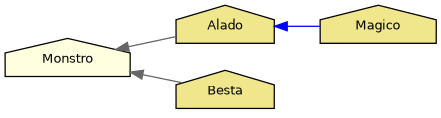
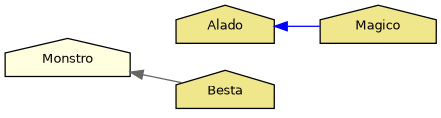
  digraph {
    rankdir=LR
    node [color=black fillcolor=khaki fontname=Helvetica fontsize=10 shape=house style=filled]
    edge [color=gray40 dir=back fontname=Helvetica fontsize=10 labelfontname=Helvetica labelfontsize=10 style=solid]
    n1 [fillcolor=lightyellow height=0.2 label=Monstro width=0.4]
    n2 [height=0.2 label=Alado width=0.4]
    n3 [height=0.2 label=Besta width=0.4]
    n4 [height=0.2 label=Magico width=0.4]
-   n1 -> n2
    n1 -> n3
    n2 -> n4 [color=blue]
  }
